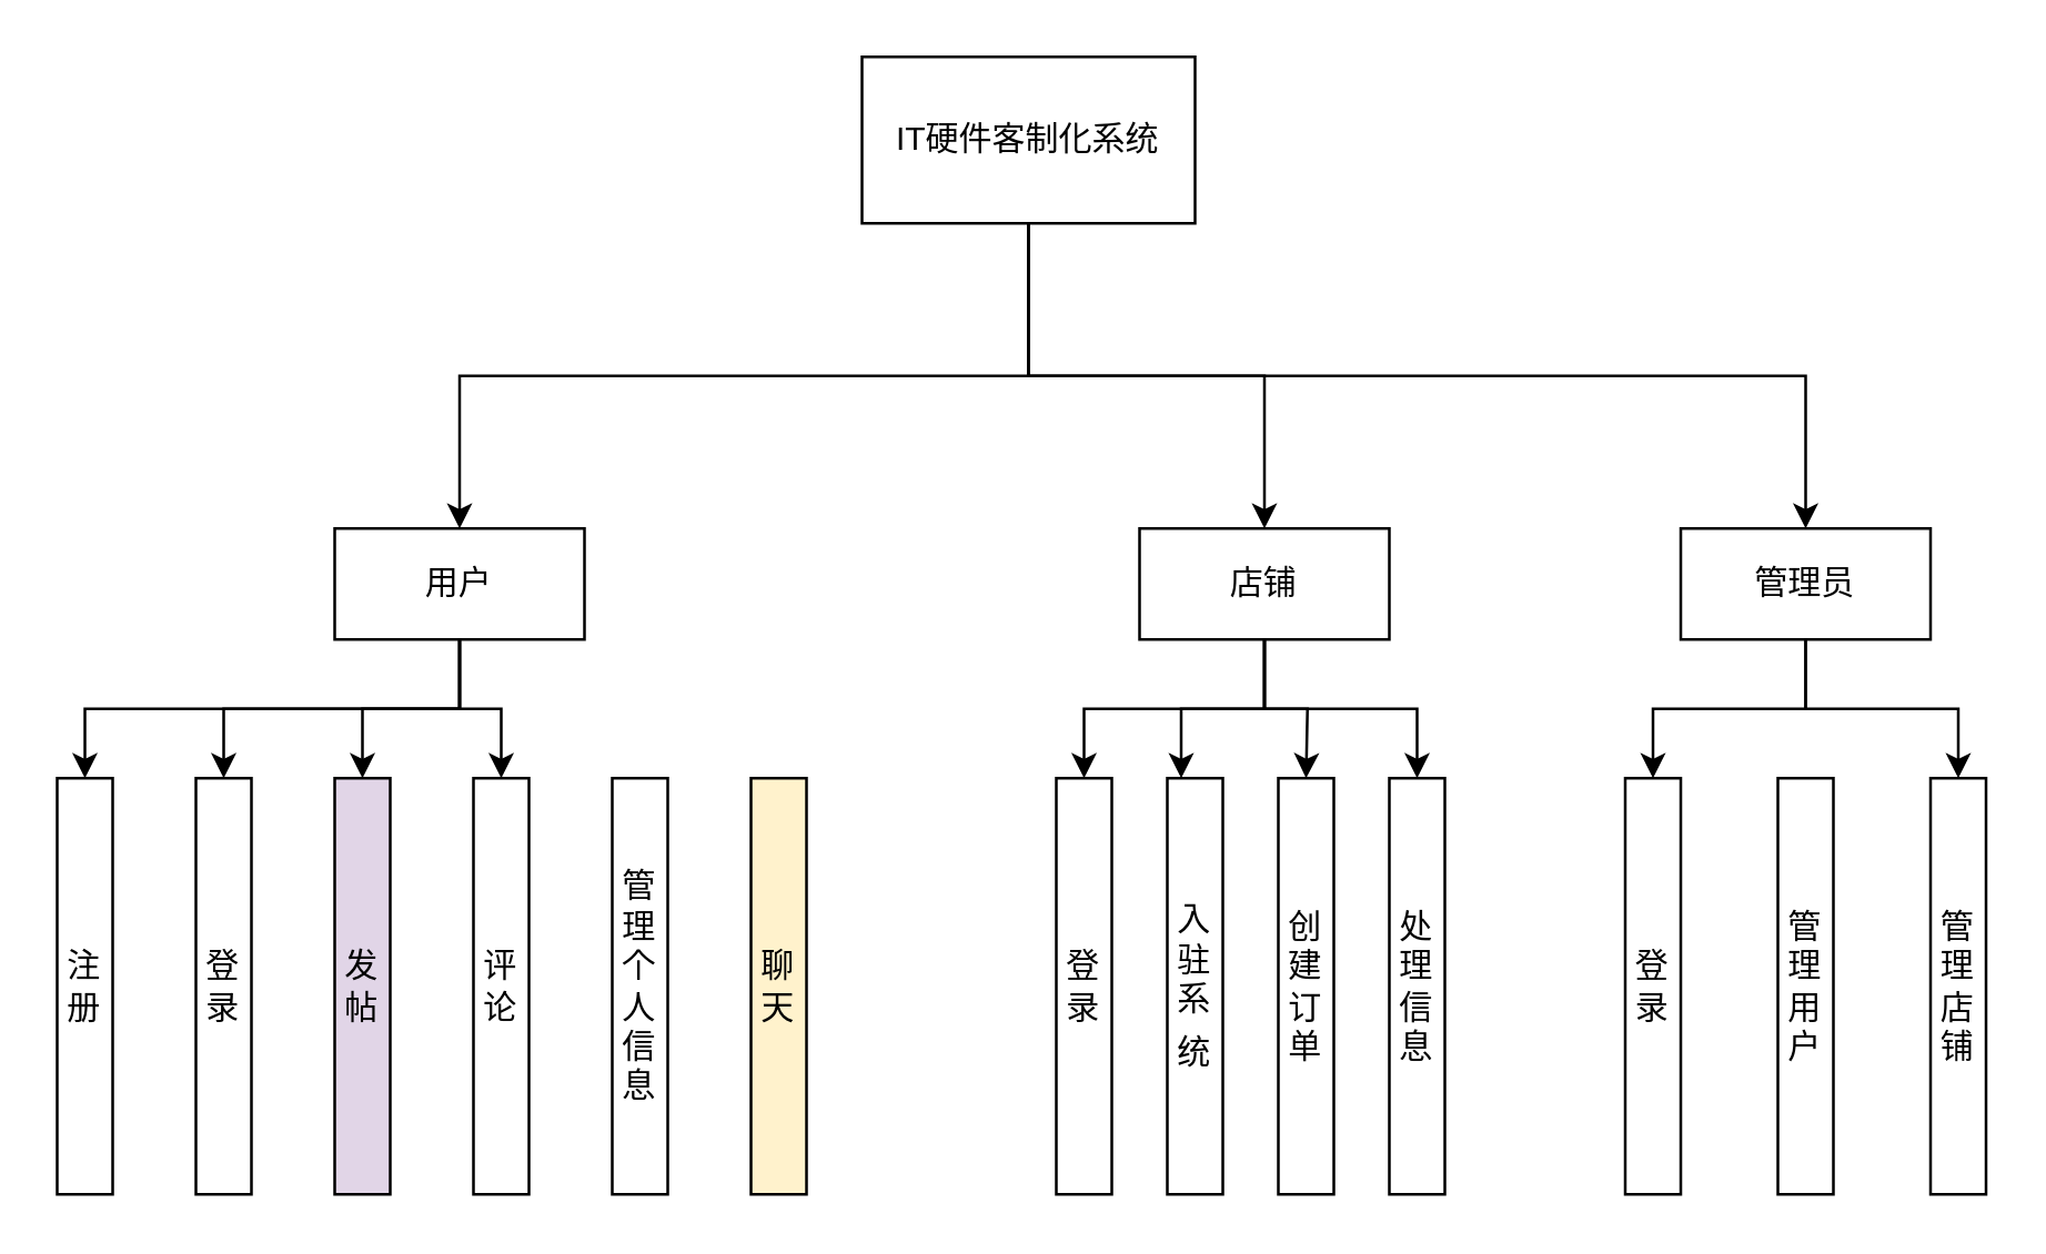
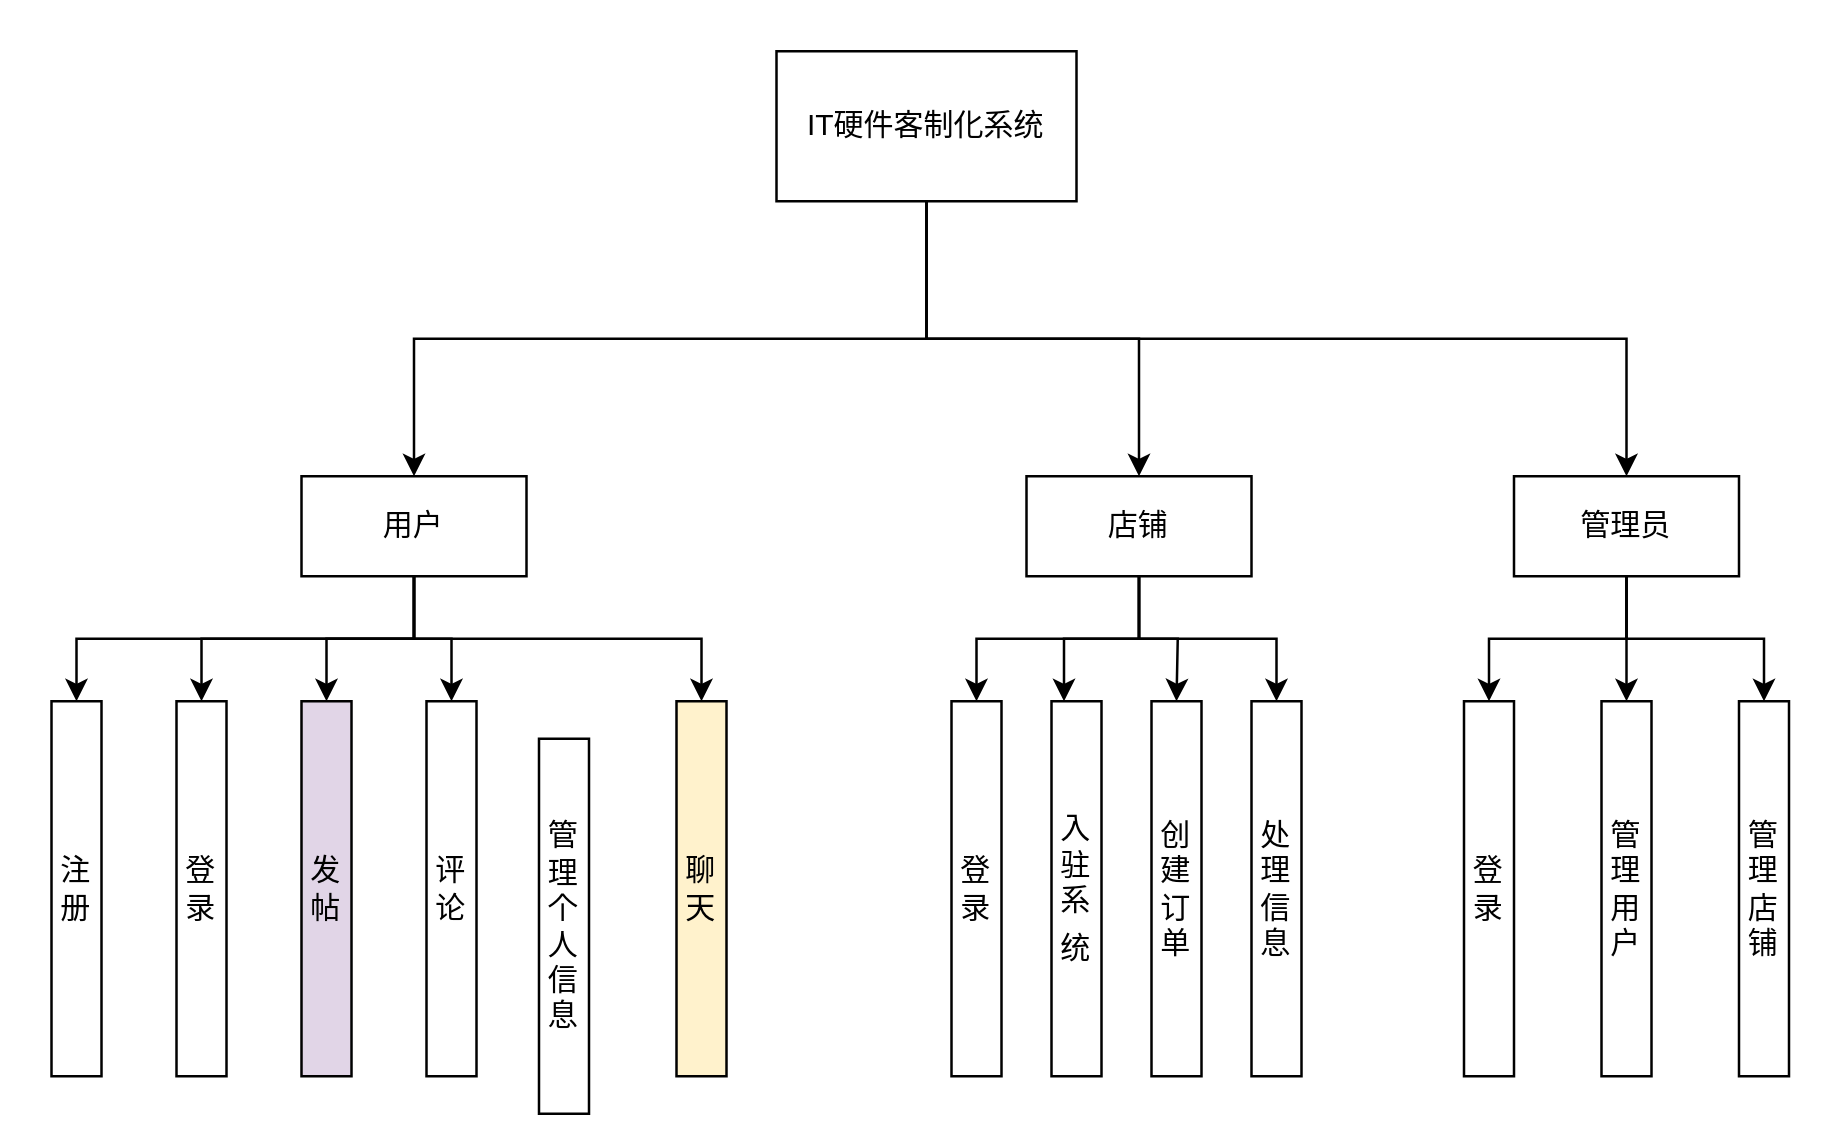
  <mxCell id="0" />
  <mxCell id="1" parent="0" />
  <mxCell id="2" style="edgeStyle=orthogonalEdgeStyle;rounded=0;orthogonalLoop=1;jettySize=auto;html=1;exitX=0.5;exitY=1;exitDx=0;exitDy=0;" edge="1" parent="1" source="5" target="11"><mxGeometry relative="1" as="geometry" /></mxCell>
  <mxCell id="3" style="edgeStyle=orthogonalEdgeStyle;rounded=0;orthogonalLoop=1;jettySize=auto;html=1;exitX=0.5;exitY=1;exitDx=0;exitDy=0;" edge="1" parent="1" source="5" target="18"><mxGeometry relative="1" as="geometry" /></mxCell>
  <mxCell id="4" style="edgeStyle=orthogonalEdgeStyle;rounded=0;orthogonalLoop=1;jettySize=auto;html=1;exitX=0.5;exitY=1;exitDx=0;exitDy=0;" edge="1" parent="1" source="5" target="15"><mxGeometry relative="1" as="geometry" /></mxCell>
  <mxCell id="5" value="IT硬件客制化系统" style="rounded=0;whiteSpace=wrap;html=1;" vertex="1" parent="1"><mxGeometry x="310" y="20" width="120" height="60" as="geometry" /></mxCell>
  <mxCell id="6" style="edgeStyle=orthogonalEdgeStyle;rounded=0;orthogonalLoop=1;jettySize=auto;html=1;exitX=0.5;exitY=1;exitDx=0;exitDy=0;entryX=0.5;entryY=0;entryDx=0;entryDy=0;" edge="1" parent="1" source="11" target="26"><mxGeometry relative="1" as="geometry" /></mxCell>
  <mxCell id="7" style="edgeStyle=orthogonalEdgeStyle;rounded=0;orthogonalLoop=1;jettySize=auto;html=1;exitX=0.5;exitY=1;exitDx=0;exitDy=0;entryX=0.5;entryY=0;entryDx=0;entryDy=0;" edge="1" parent="1" source="11" target="25"><mxGeometry relative="1" as="geometry" /></mxCell>
  <mxCell id="8" style="edgeStyle=orthogonalEdgeStyle;rounded=0;orthogonalLoop=1;jettySize=auto;html=1;exitX=0.5;exitY=1;exitDx=0;exitDy=0;entryX=0.5;entryY=0;entryDx=0;entryDy=0;" edge="1" parent="1" source="11" target="27"><mxGeometry relative="1" as="geometry" /></mxCell>
  <mxCell id="9" style="edgeStyle=orthogonalEdgeStyle;rounded=0;orthogonalLoop=1;jettySize=auto;html=1;exitX=0.5;exitY=1;exitDx=0;exitDy=0;entryX=0.5;entryY=0;entryDx=0;entryDy=0;" edge="1" parent="1" source="11" target="28"><mxGeometry relative="1" as="geometry" /></mxCell>
+ <mxCell id="10" style="edgeStyle=orthogonalEdgeStyle;rounded=0;orthogonalLoop=1;jettySize=auto;html=1;exitX=0.5;exitY=1;exitDx=0;exitDy=0;entryX=0.5;entryY=0;entryDx=0;entryDy=0;" edge="1" parent="1" source="11" target="30"><mxGeometry relative="1" as="geometry" /></mxCell>
  <mxCell id="11" value="用户" style="rounded=0;whiteSpace=wrap;html=1;" vertex="1" parent="1"><mxGeometry x="120" y="190" width="90" height="40" as="geometry" /></mxCell>
  <mxCell id="12" style="edgeStyle=orthogonalEdgeStyle;rounded=0;orthogonalLoop=1;jettySize=auto;html=1;exitX=0.5;exitY=1;exitDx=0;exitDy=0;entryX=0.5;entryY=0;entryDx=0;entryDy=0;" edge="1" parent="1" source="15" target="20"><mxGeometry relative="1" as="geometry" /></mxCell>
+ <mxCell id="13" style="edgeStyle=orthogonalEdgeStyle;rounded=0;orthogonalLoop=1;jettySize=auto;html=1;exitX=0.5;exitY=1;exitDx=0;exitDy=0;entryX=0.5;entryY=0;entryDx=0;entryDy=0;" edge="1" parent="1" source="15" target="24"><mxGeometry relative="1" as="geometry" /></mxCell>
  <mxCell id="14" style="edgeStyle=orthogonalEdgeStyle;rounded=0;orthogonalLoop=1;jettySize=auto;html=1;exitX=0.5;exitY=1;exitDx=0;exitDy=0;entryX=0.5;entryY=0;entryDx=0;entryDy=0;" edge="1" parent="1" source="15" target="23"><mxGeometry relative="1" as="geometry" /></mxCell>
  <mxCell id="15" value="管理员" style="rounded=0;whiteSpace=wrap;html=1;" vertex="1" parent="1"><mxGeometry x="605" y="190" width="90" height="40" as="geometry" /></mxCell>
  <mxCell id="16" style="edgeStyle=orthogonalEdgeStyle;rounded=0;orthogonalLoop=1;jettySize=auto;html=1;exitX=0.5;exitY=1;exitDx=0;exitDy=0;entryX=0.5;entryY=0;entryDx=0;entryDy=0;" edge="1" parent="1" source="18" target="22"><mxGeometry relative="1" as="geometry" /></mxCell>
  <mxCell id="17" style="edgeStyle=orthogonalEdgeStyle;rounded=0;orthogonalLoop=1;jettySize=auto;html=1;exitX=0.5;exitY=1;exitDx=0;exitDy=0;entryX=0.5;entryY=0;entryDx=0;entryDy=0;" edge="1" parent="1" source="18" target="31"><mxGeometry relative="1" as="geometry" /></mxCell>
  <mxCell id="18" value="店铺" style="rounded=0;whiteSpace=wrap;html=1;" vertex="1" parent="1"><mxGeometry x="410" y="190" width="90" height="40" as="geometry" /></mxCell>
  <mxCell id="19" value="创建订单" style="rounded=0;whiteSpace=wrap;html=1;" vertex="1" parent="1"><mxGeometry x="460" y="280" width="20" height="150" as="geometry" /></mxCell>
  <mxCell id="20" value="登录" style="rounded=0;whiteSpace=wrap;html=1;" vertex="1" parent="1"><mxGeometry x="585" y="280" width="20" height="150" as="geometry" /></mxCell>
  <mxCell id="21" value="入驻系统&lt;span style=&quot;font-size: medium; text-align: start;&quot;&gt;&lt;/span&gt;" style="rounded=0;whiteSpace=wrap;html=1;" vertex="1" parent="1"><mxGeometry x="420" y="280" width="20" height="150" as="geometry" /></mxCell>
  <mxCell id="22" value="登录" style="rounded=0;whiteSpace=wrap;html=1;" vertex="1" parent="1"><mxGeometry x="380" y="280" width="20" height="150" as="geometry" /></mxCell>
  <mxCell id="23" value="管理店铺" style="rounded=0;whiteSpace=wrap;html=1;" vertex="1" parent="1"><mxGeometry x="695" y="280" width="20" height="150" as="geometry" /></mxCell>
  <mxCell id="24" value="管理用户" style="rounded=0;whiteSpace=wrap;html=1;" vertex="1" parent="1"><mxGeometry x="640" y="280" width="20" height="150" as="geometry" /></mxCell>
  <mxCell id="25" value="登录" style="rounded=0;whiteSpace=wrap;html=1;" vertex="1" parent="1"><mxGeometry x="70" y="280" width="20" height="150" as="geometry" /></mxCell>
  <mxCell id="26" value="注册" style="rounded=0;whiteSpace=wrap;html=1;" vertex="1" parent="1"><mxGeometry x="20" y="280" width="20" height="150" as="geometry" /></mxCell>
  <mxCell id="27" value="发帖" style="rounded=0;whiteSpace=wrap;html=1;fillColor=#e1d5e7;" vertex="1" parent="1"><mxGeometry x="120" y="280" width="20" height="150" as="geometry" /></mxCell>
  <mxCell id="28" value="评论" style="rounded=0;whiteSpace=wrap;html=1;" vertex="1" parent="1"><mxGeometry x="170" y="280" width="20" height="150" as="geometry" /></mxCell>
- <mxCell id="29" value="管理个人信息" style="rounded=0;whiteSpace=wrap;html=1;" vertex="1" parent="1"><mxGeometry x="220" y="280" width="20" height="150" as="geometry" /></mxCell>
+ <mxCell id="29" value="管理个人信息" style="rounded=0;whiteSpace=wrap;html=1;" vertex="1" parent="1"><mxGeometry x="215" y="295" width="20" height="150" as="geometry" /></mxCell>
  <mxCell id="30" value="聊天" style="rounded=0;whiteSpace=wrap;html=1;fillColor=#fff2cc;" vertex="1" parent="1"><mxGeometry x="270" y="280" width="20" height="150" as="geometry" /></mxCell>
  <mxCell id="31" value="处理信息" style="rounded=0;whiteSpace=wrap;html=1;" vertex="1" parent="1"><mxGeometry x="500" y="280" width="20" height="150" as="geometry" /></mxCell>
  <mxCell id="32" style="edgeStyle=orthogonalEdgeStyle;rounded=0;orthogonalLoop=1;jettySize=auto;html=1;exitX=0.5;exitY=1;exitDx=0;exitDy=0;entryX=0.25;entryY=0;entryDx=0;entryDy=0;" edge="1" parent="1" source="18" target="21"><mxGeometry relative="1" as="geometry"><mxPoint x="465" y="240" as="sourcePoint" /><mxPoint x="400" y="270" as="targetPoint" /></mxGeometry></mxCell>
  <mxCell id="33" style="edgeStyle=orthogonalEdgeStyle;rounded=0;orthogonalLoop=1;jettySize=auto;html=1;exitX=0.5;exitY=1;exitDx=0;exitDy=0;" edge="1" parent="1" source="18"><mxGeometry relative="1" as="geometry"><mxPoint x="475" y="250" as="sourcePoint" /><mxPoint x="470" y="280" as="targetPoint" /></mxGeometry></mxCell>
